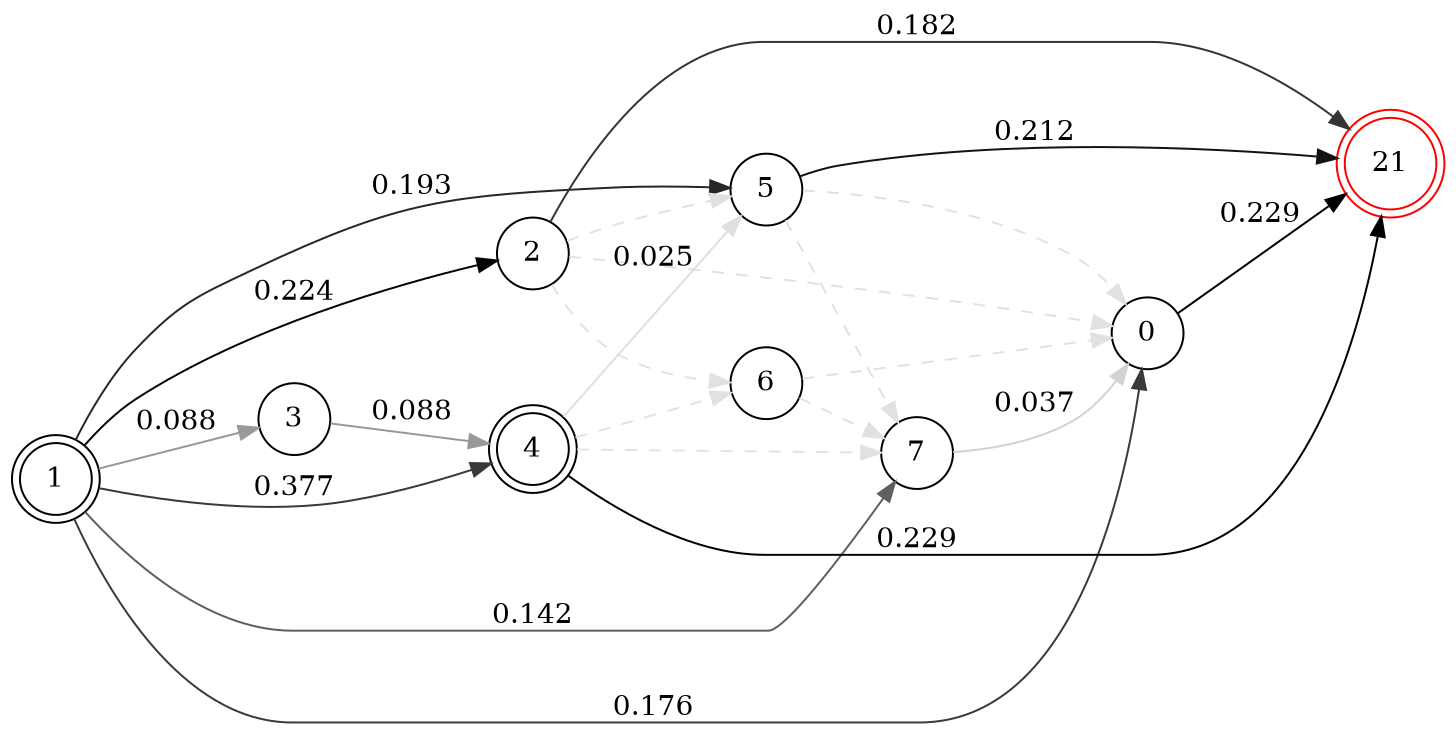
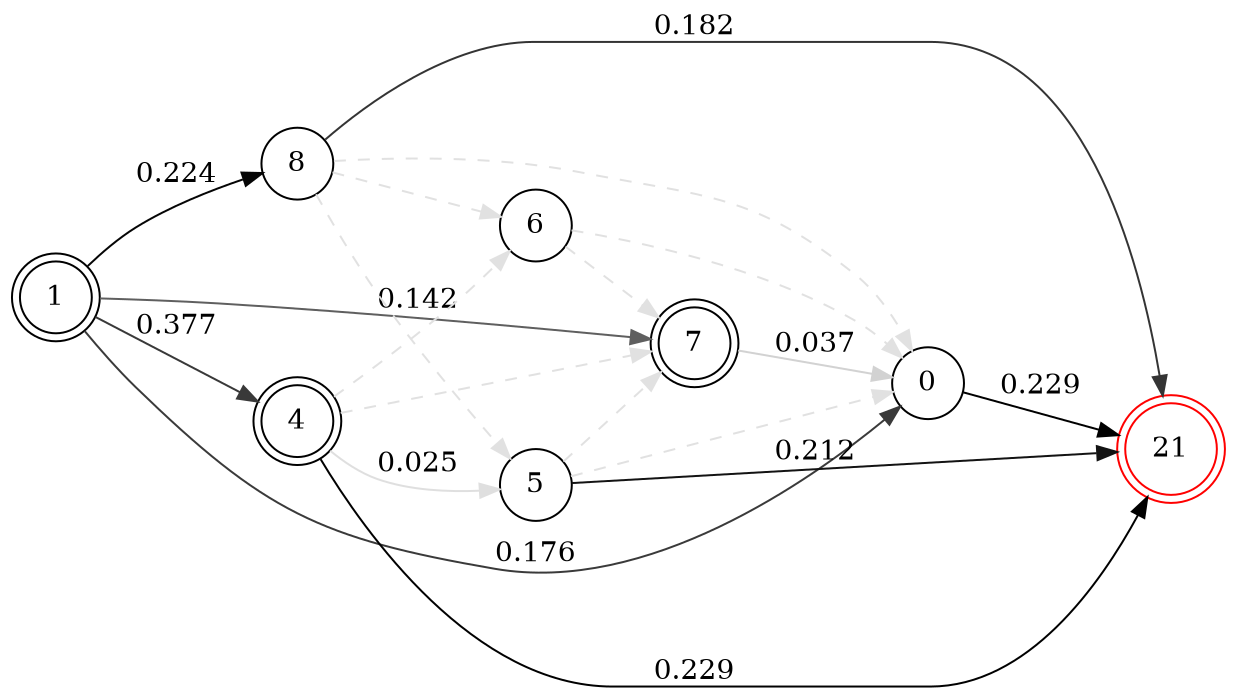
  digraph {
    fontname="DejaVu Serif"
    rankdir=LR
    node [fontname="DejaVu Serif" shape=circle color=black]
    edge [color="#e1e1e1" fontname="DejaVu Serif"]
    1 [shape=doublecircle color=""]
-   2
-   3
+   2 [label=8]
    4 [shape=doublecircle]
    5
-   7
+   7 [shape=doublecircle]
    n7 [label=0]
    n8 [color=red label=21 shape=doublecircle]
    6
    1 -> 2 [color="# 5 5 5" label=0.224]
-   1 -> 3 [color="#999999" label=0.088]
    1 -> 4 [color="#393939" label=0.377]
-   1 -> 5 [color="#272727" label=0.193]
    1 -> 7 [color="#5f5f5f" label=0.142]
    1 -> n7 [color="#3a3a3a" label=0.176]
    2 -> 5 [style=dashed]
    2 -> n7 [style=dashed]
    2 -> n8 [color="#343434" label=0.182]
    2 -> 6 [style=dashed]
-   3 -> 4 [color="#999999" label=0.088]
    4 -> 5 [color="#dfdfdf" label=0.025]
    4 -> 7 [style=dashed]
    4 -> n8 [color="# 0 0 0" label=0.229]
    4 -> 6 [style=dashed]
    5 -> 7 [style=dashed]
    5 -> n7 [style=dashed]
    5 -> n8 [color="#131313" label=0.212]
    7 -> n7 [color="#d2d2d2" label=0.037]
    n7 -> n8 [color="# 0 0 0" label=0.229]
    6 -> 7 [style=dashed]
    6 -> n7 [style=dashed]
  }
